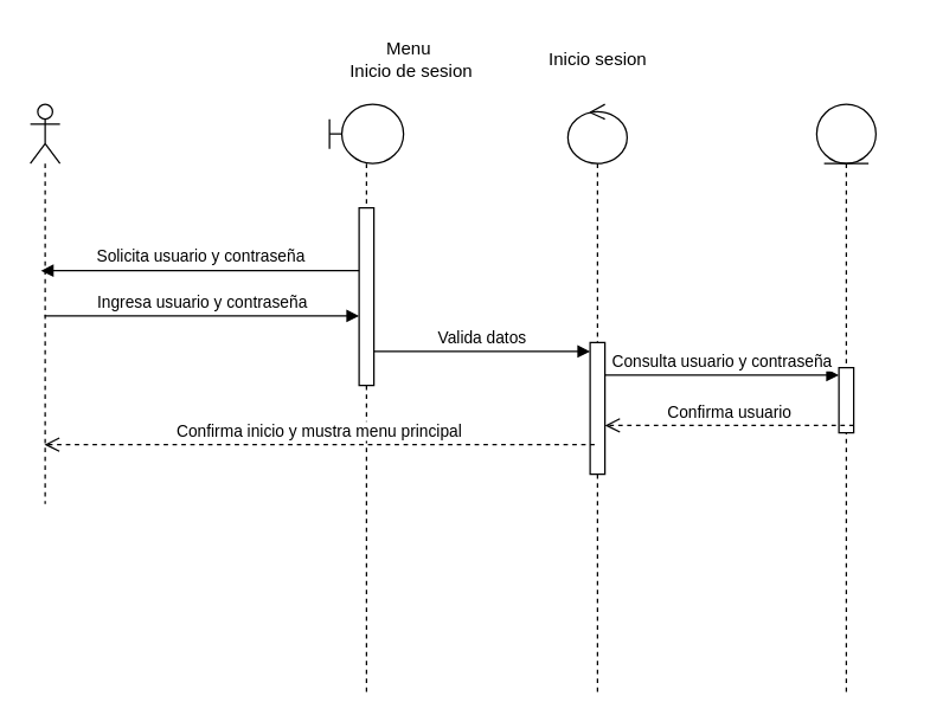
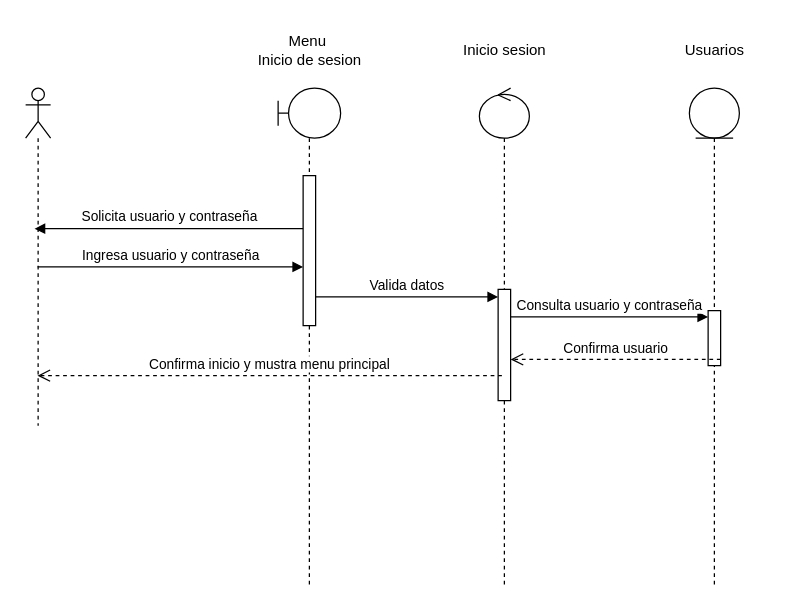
  <mxCell id="0" />
  <mxCell id="1" parent="0" />
  <mxCell id="2" value="" style="shape=umlLifeline;perimeter=lifelinePerimeter;whiteSpace=wrap;html=1;container=1;dropTarget=0;collapsible=0;recursiveResize=0;outlineConnect=0;portConstraint=eastwest;newEdgeStyle={&quot;curved&quot;:0,&quot;rounded&quot;:0};participant=umlActor;" parent="1" vertex="1"><mxGeometry x="20" y="70" width="20" height="270" as="geometry" /></mxCell>
  <mxCell id="3" value="" style="shape=umlLifeline;perimeter=lifelinePerimeter;whiteSpace=wrap;html=1;container=1;dropTarget=0;collapsible=0;recursiveResize=0;outlineConnect=0;portConstraint=eastwest;newEdgeStyle={&quot;curved&quot;:0,&quot;rounded&quot;:0};participant=umlBoundary;" parent="1" vertex="1"><mxGeometry x="222" y="70" width="50" height="400" as="geometry" /></mxCell>
  <mxCell id="4" value="" style="html=1;points=[[0,0,0,0,5],[0,1,0,0,-5],[1,0,0,0,5],[1,1,0,0,-5]];perimeter=orthogonalPerimeter;outlineConnect=0;targetShapes=umlLifeline;portConstraint=eastwest;newEdgeStyle={&quot;curved&quot;:0,&quot;rounded&quot;:0};" parent="3" vertex="1"><mxGeometry x="20" y="70" width="10" height="120" as="geometry" /></mxCell>
  <mxCell id="5" value="" style="shape=umlLifeline;perimeter=lifelinePerimeter;whiteSpace=wrap;html=1;container=1;dropTarget=0;collapsible=0;recursiveResize=0;outlineConnect=0;portConstraint=eastwest;newEdgeStyle={&quot;curved&quot;:0,&quot;rounded&quot;:0};participant=umlControl;" parent="1" vertex="1"><mxGeometry x="383" y="70" width="40" height="400" as="geometry" /></mxCell>
  <mxCell id="6" value="" style="html=1;points=[[0,0,0,0,5],[0,1,0,0,-5],[1,0,0,0,5],[1,1,0,0,-5]];perimeter=orthogonalPerimeter;outlineConnect=0;targetShapes=umlLifeline;portConstraint=eastwest;newEdgeStyle={&quot;curved&quot;:0,&quot;rounded&quot;:0};" parent="5" vertex="1"><mxGeometry x="15" y="161" width="10" height="89" as="geometry" /></mxCell>
  <mxCell id="7" value="" style="shape=umlLifeline;perimeter=lifelinePerimeter;whiteSpace=wrap;html=1;container=1;dropTarget=0;collapsible=0;recursiveResize=0;outlineConnect=0;portConstraint=eastwest;newEdgeStyle={&quot;curved&quot;:0,&quot;rounded&quot;:0};participant=umlEntity;" parent="1" vertex="1"><mxGeometry x="551" y="70" width="40" height="400" as="geometry" /></mxCell>
  <mxCell id="8" value="" style="html=1;points=[[0,0,0,0,5],[0,1,0,0,-5],[1,0,0,0,5],[1,1,0,0,-5]];perimeter=orthogonalPerimeter;outlineConnect=0;targetShapes=umlLifeline;portConstraint=eastwest;newEdgeStyle={&quot;curved&quot;:0,&quot;rounded&quot;:0};" parent="7" vertex="1"><mxGeometry x="15" y="178" width="10" height="44" as="geometry" /></mxCell>
  <mxCell id="9" value="Ingresa usuario y contraseña" style="html=1;verticalAlign=bottom;endArrow=block;curved=0;rounded=0;" parent="1" edge="1"><mxGeometry relative="1" as="geometry"><mxPoint x="29.591" y="213" as="sourcePoint" /><mxPoint x="242" y="213" as="targetPoint" /></mxGeometry></mxCell>
  <mxCell id="10" value="Solicita usuario y contraseña" style="html=1;verticalAlign=bottom;endArrow=block;curved=0;rounded=0;entryX=0.356;entryY=0.247;entryDx=0;entryDy=0;entryPerimeter=0;" parent="1" edge="1"><mxGeometry relative="1" as="geometry"><mxPoint x="242" y="182.48" as="sourcePoint" /><mxPoint x="27.12" y="182.48" as="targetPoint" /></mxGeometry></mxCell>
  <mxCell id="11" value="Valida datos" style="html=1;verticalAlign=bottom;endArrow=block;curved=0;rounded=0;" parent="1" edge="1"><mxGeometry x="0.002" relative="1" as="geometry"><mxPoint x="252" y="237" as="sourcePoint" /><mxPoint x="398" y="237" as="targetPoint" /><mxPoint as="offset" /></mxGeometry></mxCell>
  <mxCell id="12" value="Consulta usuario y contraseña" style="html=1;verticalAlign=bottom;endArrow=block;curved=0;rounded=0;entryX=0;entryY=0;entryDx=0;entryDy=5;entryPerimeter=0;" parent="1" edge="1" target="8" source="6"><mxGeometry x="-0.002" relative="1" as="geometry"><mxPoint x="252" y="307" as="sourcePoint" /><mxPoint x="538" y="307" as="targetPoint" /><mxPoint as="offset" /></mxGeometry></mxCell>
- <mxCell id="13" value="Menu&amp;nbsp;&lt;div&gt;Inicio de sesion&lt;/div&gt;" style="text;html=1;align=center;verticalAlign=middle;resizable=0;points=[];autosize=1;strokeColor=none;fillColor=none;" parent="1" vertex="1"><mxGeometry x="222" y="20" width="110" height="40" as="geometry" /></mxCell>
+ <mxCell id="13" value="Menu&amp;nbsp;&lt;div&gt;Inicio de sesion&lt;/div&gt;" style="text;html=1;align=center;verticalAlign=middle;resizable=0;points=[];autosize=1;strokeColor=none;fillColor=none;" parent="1" vertex="1"><mxGeometry x="192" y="20" width="110" height="40" as="geometry" /></mxCell>
  <mxCell id="14" value="Inicio sesion" style="text;html=1;align=center;verticalAlign=middle;resizable=0;points=[];autosize=1;strokeColor=none;fillColor=none;" parent="1" vertex="1"><mxGeometry x="358" y="25" width="90" height="30" as="geometry" /></mxCell>
+ <mxCell id="15" value="Usuarios" style="text;html=1;align=center;verticalAlign=middle;resizable=0;points=[];autosize=1;strokeColor=none;fillColor=none;" parent="1" vertex="1"><mxGeometry x="536" y="25" width="70" height="30" as="geometry" /></mxCell>
  <mxCell id="16" value="Confirma usuario" style="html=1;verticalAlign=bottom;endArrow=open;dashed=1;endSize=8;curved=0;rounded=0;exitX=1;exitY=1;exitDx=0;exitDy=-5;exitPerimeter=0;" parent="1" edge="1" target="6" source="8"><mxGeometry relative="1" as="geometry"><mxPoint x="252" y="329" as="targetPoint" /><mxPoint x="537" y="329" as="sourcePoint" /></mxGeometry></mxCell>
  <mxCell id="17" value="Confirma inicio y mustra menu principal" style="html=1;verticalAlign=bottom;endArrow=open;dashed=1;endSize=8;curved=0;rounded=0;" parent="1" edge="1" target="2"><mxGeometry relative="1" as="geometry"><mxPoint x="252" y="300" as="targetPoint" /><mxPoint x="401" y="300" as="sourcePoint" /></mxGeometry></mxCell>
